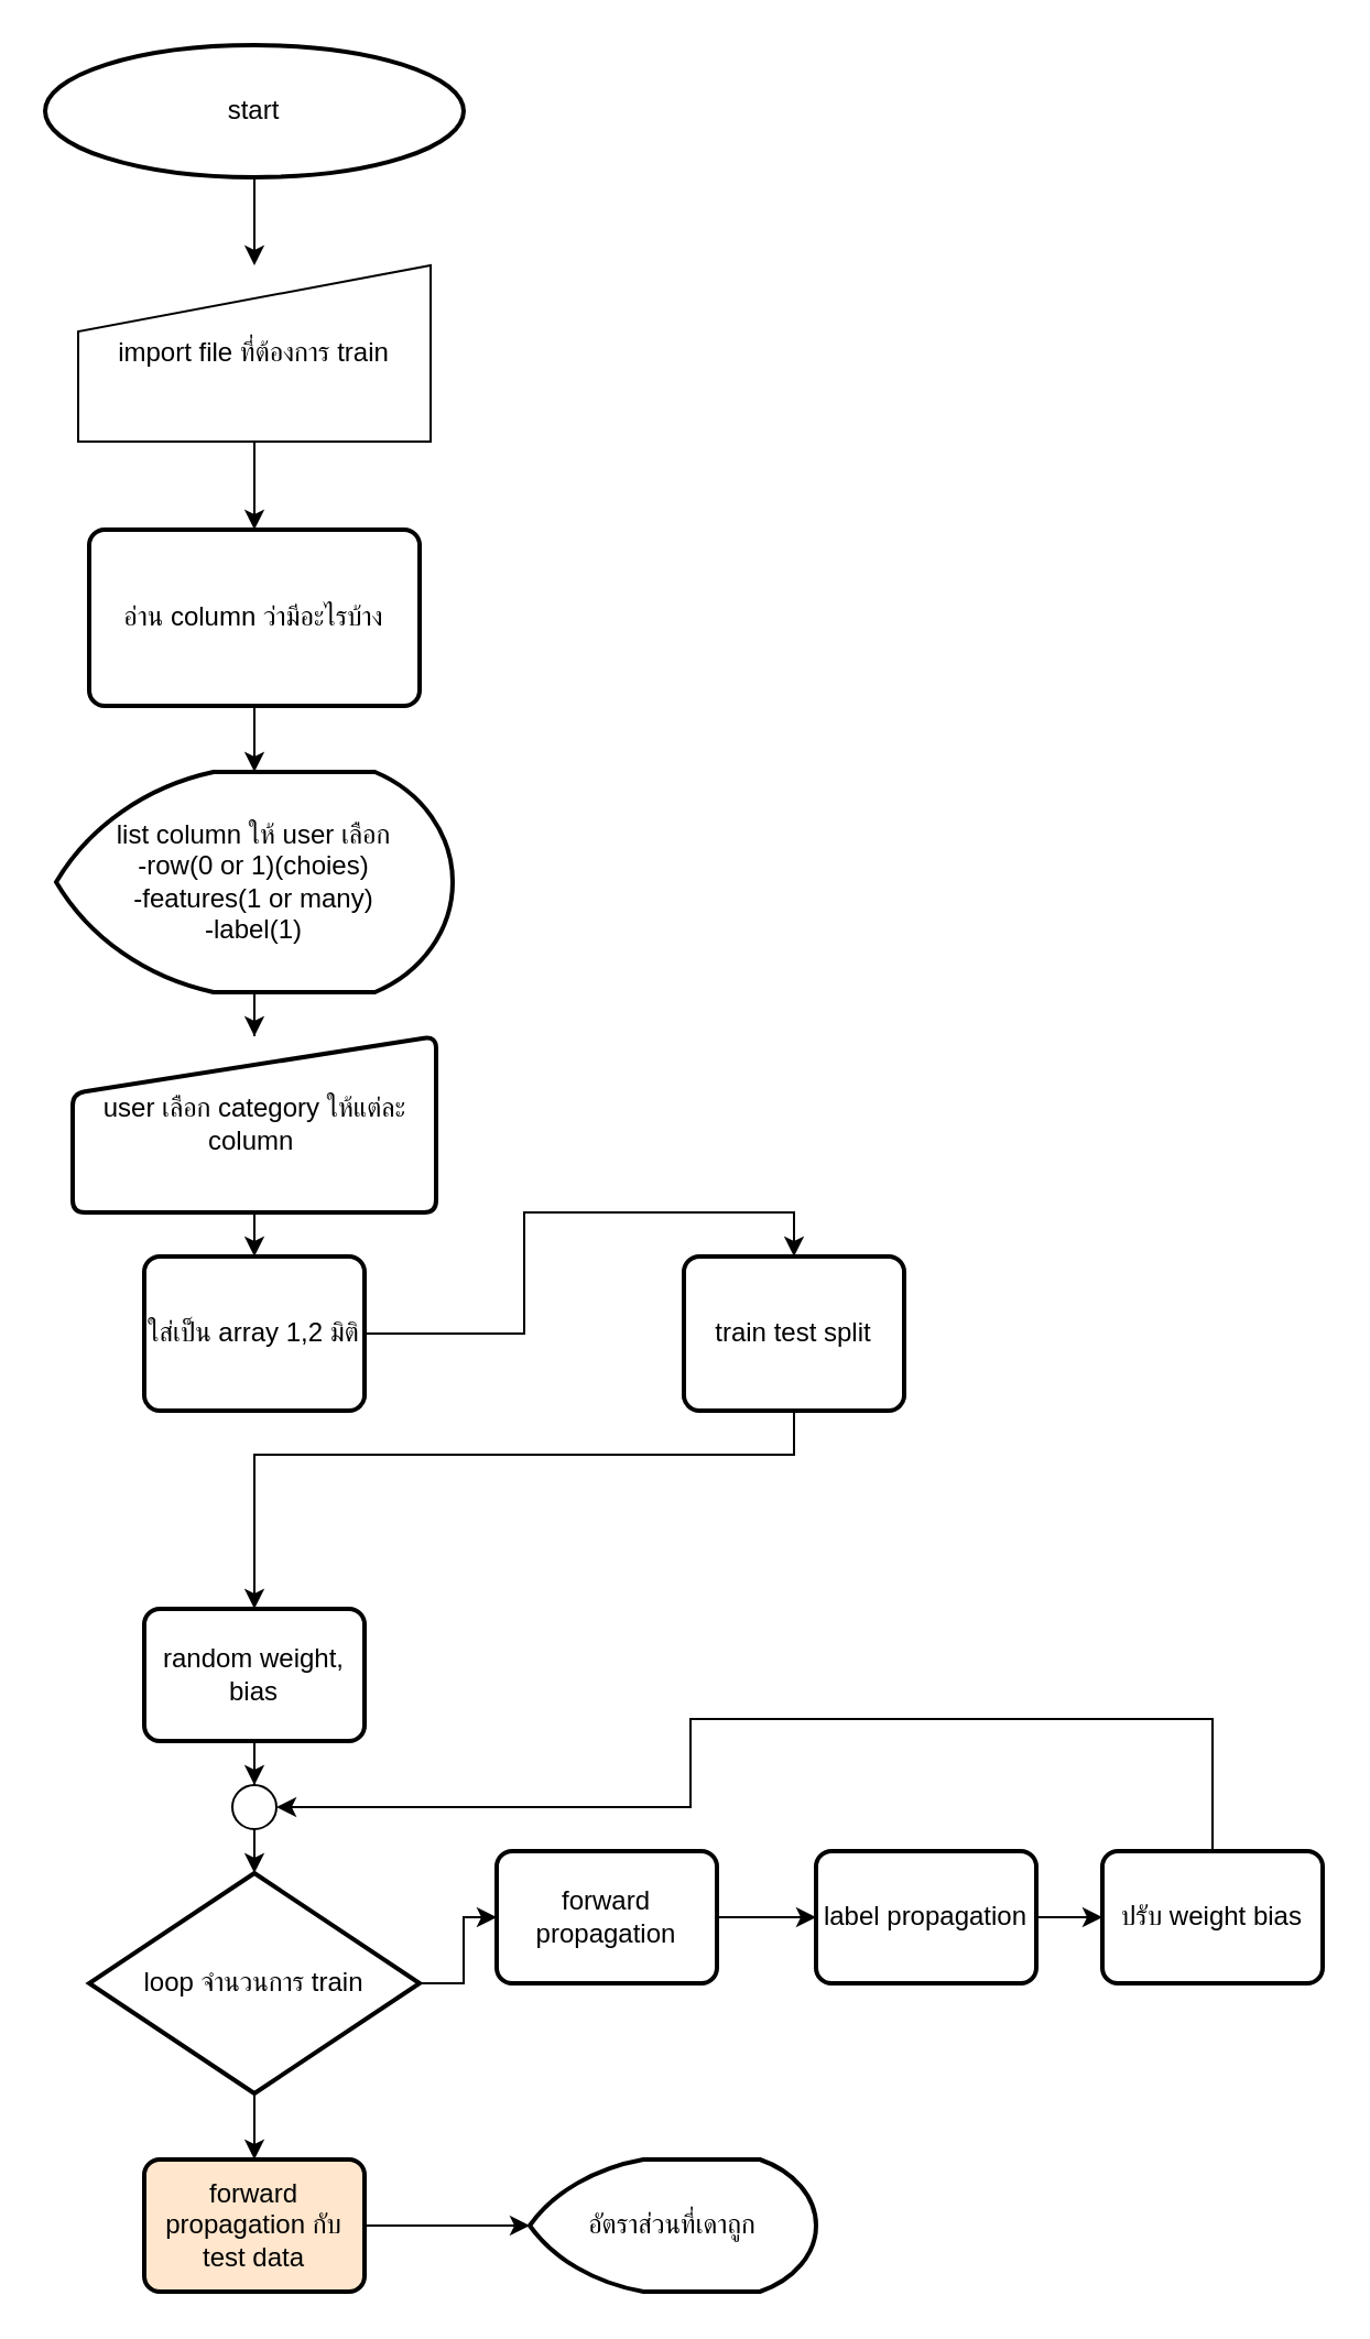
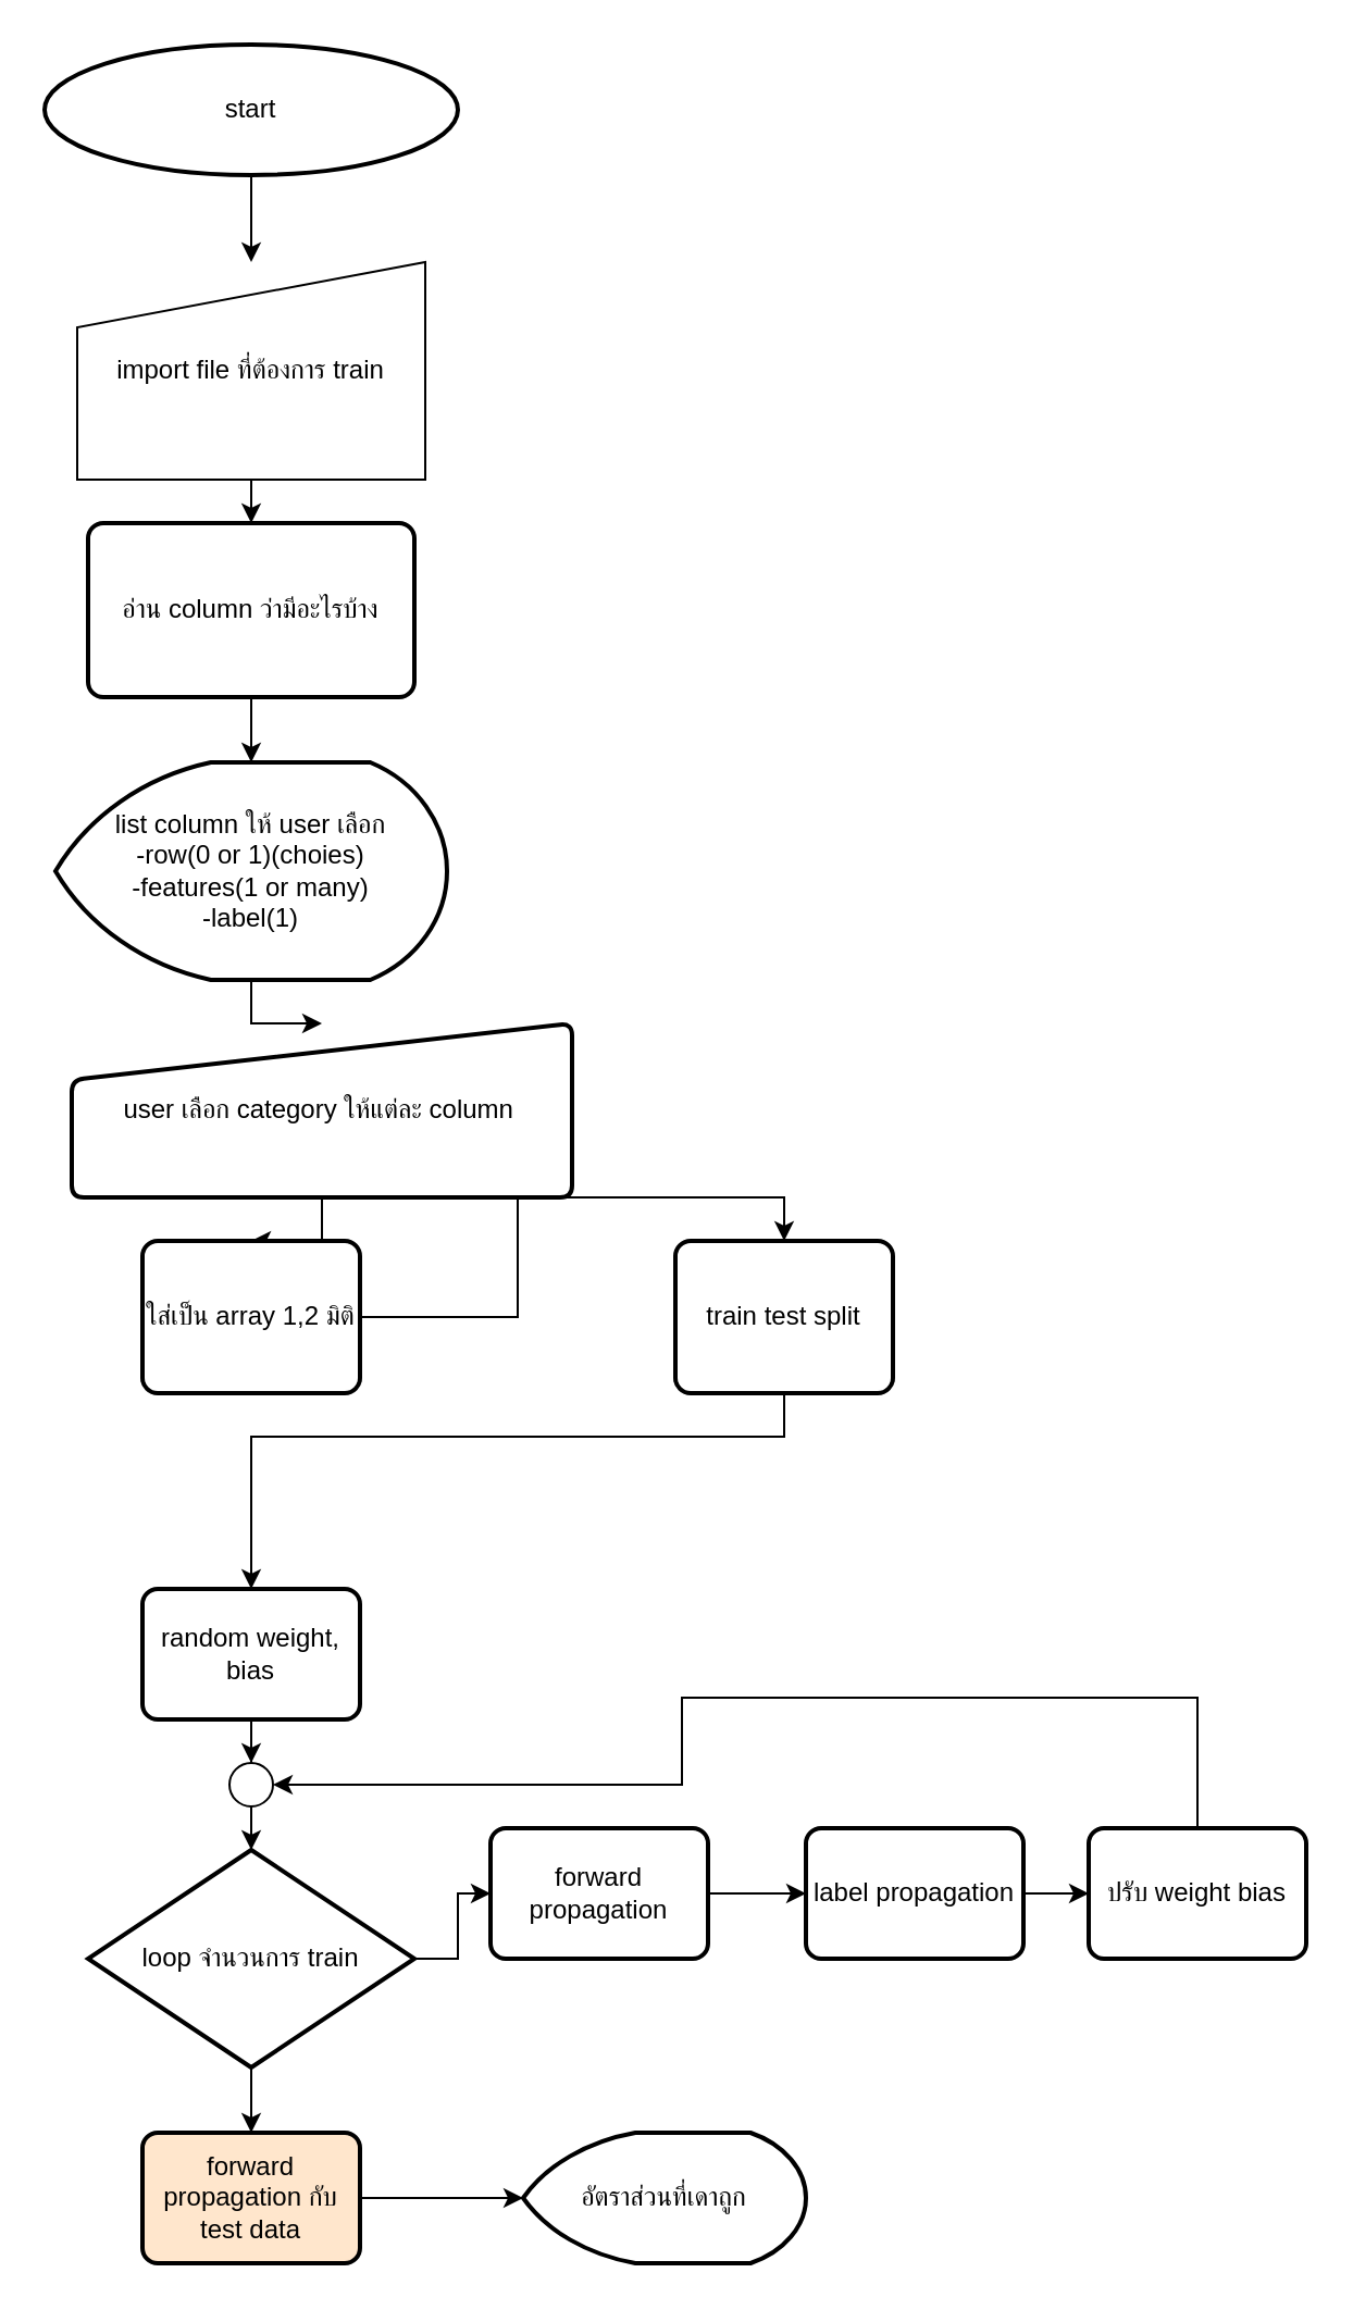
  <mxCell id="0" />
  <mxCell id="1" parent="0" />
  <mxCell id="2" style="edgeStyle=orthogonalEdgeStyle;rounded=0;orthogonalLoop=1;jettySize=auto;html=1;entryX=0.5;entryY=0;entryDx=0;entryDy=0;" edge="1" parent="1" source="3" target="5"><mxGeometry relative="1" as="geometry" /></mxCell>
  <mxCell id="3" value="start" style="strokeWidth=2;html=1;shape=mxgraph.flowchart.start_1;whiteSpace=wrap;" vertex="1" parent="1"><mxGeometry x="20" y="20" width="190" height="60" as="geometry" /></mxCell>
  <mxCell id="4" style="edgeStyle=orthogonalEdgeStyle;rounded=0;orthogonalLoop=1;jettySize=auto;html=1;entryX=0.5;entryY=0;entryDx=0;entryDy=0;" edge="1" parent="1" source="5" target="6"><mxGeometry relative="1" as="geometry" /></mxCell>
- <mxCell id="5" value="import file ที่ต้องการ train" style="shape=manualInput;whiteSpace=wrap;html=1;" vertex="1" parent="1"><mxGeometry x="35" y="120" width="160" height="80" as="geometry" /></mxCell>
+ <mxCell id="5" value="import file ที่ต้องการ train" style="shape=manualInput;whiteSpace=wrap;html=1;" vertex="1" parent="1"><mxGeometry x="35" y="120" width="160" height="100" as="geometry" /></mxCell>
  <mxCell id="6" value="อ่าน column ว่ามีอะไรบ้าง" style="rounded=1;whiteSpace=wrap;html=1;absoluteArcSize=1;arcSize=14;strokeWidth=2;" vertex="1" parent="1"><mxGeometry x="40" y="240" width="150" height="80" as="geometry" /></mxCell>
  <mxCell id="7" value="list column ให้ user เลือก&lt;div&gt;-row(0 or 1)(choies)&lt;/div&gt;&lt;div&gt;-features(1 or many)&lt;/div&gt;&lt;div&gt;-label(1)&lt;/div&gt;" style="strokeWidth=2;html=1;shape=mxgraph.flowchart.display;whiteSpace=wrap;" vertex="1" parent="1"><mxGeometry x="25" y="350" width="180" height="100" as="geometry" /></mxCell>
  <mxCell id="8" style="edgeStyle=orthogonalEdgeStyle;rounded=0;orthogonalLoop=1;jettySize=auto;html=1;entryX=0.5;entryY=0;entryDx=0;entryDy=0;entryPerimeter=0;" edge="1" parent="1" source="6" target="7"><mxGeometry relative="1" as="geometry" /></mxCell>
  <mxCell id="9" style="edgeStyle=orthogonalEdgeStyle;rounded=0;orthogonalLoop=1;jettySize=auto;html=1;entryX=0.5;entryY=0;entryDx=0;entryDy=0;" edge="1" parent="1" source="10" target="13"><mxGeometry relative="1" as="geometry" /></mxCell>
- <mxCell id="10" value="user เลือก category ให้แต่ละ column&amp;nbsp;" style="html=1;strokeWidth=2;shape=manualInput;whiteSpace=wrap;rounded=1;size=26;arcSize=11;" vertex="1" parent="1"><mxGeometry x="32.5" y="470" width="165" height="80" as="geometry" /></mxCell>
+ <mxCell id="10" value="user เลือก category ให้แต่ละ column&amp;nbsp;" style="html=1;strokeWidth=2;shape=manualInput;whiteSpace=wrap;rounded=1;size=26;arcSize=11;" vertex="1" parent="1"><mxGeometry x="32.5" y="470" width="230" height="80" as="geometry" /></mxCell>
  <mxCell id="11" style="edgeStyle=orthogonalEdgeStyle;rounded=0;orthogonalLoop=1;jettySize=auto;html=1;entryX=0.5;entryY=0;entryDx=0;entryDy=0;" edge="1" parent="1" source="7" target="10"><mxGeometry relative="1" as="geometry"><mxPoint x="190" y="500" as="targetPoint" /></mxGeometry></mxCell>
  <mxCell id="12" style="edgeStyle=orthogonalEdgeStyle;rounded=0;orthogonalLoop=1;jettySize=auto;html=1;entryX=0.5;entryY=0;entryDx=0;entryDy=0;" edge="1" parent="1" source="13" target="28"><mxGeometry relative="1" as="geometry" /></mxCell>
  <mxCell id="13" value="ใส่เป็น array 1,2 มิติ" style="rounded=1;whiteSpace=wrap;html=1;absoluteArcSize=1;arcSize=14;strokeWidth=2;" vertex="1" parent="1"><mxGeometry x="65" y="570" width="100" height="70" as="geometry" /></mxCell>
  <mxCell id="14" value="random weight, bias" style="rounded=1;whiteSpace=wrap;html=1;absoluteArcSize=1;arcSize=14;strokeWidth=2;" vertex="1" parent="1"><mxGeometry x="65" y="730" width="100" height="60" as="geometry" /></mxCell>
  <mxCell id="15" style="edgeStyle=orthogonalEdgeStyle;rounded=0;orthogonalLoop=1;jettySize=auto;html=1;" edge="1" parent="1" source="16" target="18"><mxGeometry relative="1" as="geometry" /></mxCell>
  <mxCell id="16" value="forward propagation" style="rounded=1;whiteSpace=wrap;html=1;absoluteArcSize=1;arcSize=14;strokeWidth=2;" vertex="1" parent="1"><mxGeometry x="225" y="840" width="100" height="60" as="geometry" /></mxCell>
  <mxCell id="17" style="edgeStyle=orthogonalEdgeStyle;rounded=0;orthogonalLoop=1;jettySize=auto;html=1;" edge="1" parent="1" source="18" target="22"><mxGeometry relative="1" as="geometry" /></mxCell>
  <mxCell id="18" value="label propagation" style="rounded=1;whiteSpace=wrap;html=1;absoluteArcSize=1;arcSize=14;strokeWidth=2;" vertex="1" parent="1"><mxGeometry x="370" y="840" width="100" height="60" as="geometry" /></mxCell>
  <mxCell id="19" style="edgeStyle=orthogonalEdgeStyle;rounded=0;orthogonalLoop=1;jettySize=auto;html=1;" edge="1" parent="1" source="21" target="16"><mxGeometry relative="1" as="geometry" /></mxCell>
  <mxCell id="20" style="edgeStyle=orthogonalEdgeStyle;rounded=0;orthogonalLoop=1;jettySize=auto;html=1;" edge="1" parent="1" source="21" target="30"><mxGeometry relative="1" as="geometry"><mxPoint x="115" y="990" as="targetPoint" /></mxGeometry></mxCell>
  <mxCell id="21" value="loop จำนวนการ train" style="strokeWidth=2;html=1;shape=mxgraph.flowchart.decision;whiteSpace=wrap;" vertex="1" parent="1"><mxGeometry x="40" y="850" width="150" height="100" as="geometry" /></mxCell>
  <mxCell id="22" value="ปรับ weight bias" style="rounded=1;whiteSpace=wrap;html=1;absoluteArcSize=1;arcSize=14;strokeWidth=2;" vertex="1" parent="1"><mxGeometry x="500" y="840" width="100" height="60" as="geometry" /></mxCell>
  <mxCell id="23" style="edgeStyle=orthogonalEdgeStyle;rounded=0;orthogonalLoop=1;jettySize=auto;html=1;" edge="1" parent="1" source="24" target="21"><mxGeometry relative="1" as="geometry" /></mxCell>
  <mxCell id="24" value="" style="verticalLabelPosition=bottom;verticalAlign=top;html=1;shape=mxgraph.flowchart.on-page_reference;" vertex="1" parent="1"><mxGeometry x="105" y="810" width="20" height="20" as="geometry" /></mxCell>
  <mxCell id="25" style="edgeStyle=orthogonalEdgeStyle;rounded=0;orthogonalLoop=1;jettySize=auto;html=1;entryX=0.5;entryY=0;entryDx=0;entryDy=0;entryPerimeter=0;" edge="1" parent="1" source="14" target="24"><mxGeometry relative="1" as="geometry" /></mxCell>
  <mxCell id="26" style="edgeStyle=orthogonalEdgeStyle;rounded=0;orthogonalLoop=1;jettySize=auto;html=1;entryX=1;entryY=0.5;entryDx=0;entryDy=0;entryPerimeter=0;" edge="1" parent="1" source="22" target="24"><mxGeometry relative="1" as="geometry"><Array as="points"><mxPoint x="550" y="780" /><mxPoint x="313" y="780" /><mxPoint x="313" y="820" /></Array></mxGeometry></mxCell>
  <mxCell id="27" style="edgeStyle=orthogonalEdgeStyle;rounded=0;orthogonalLoop=1;jettySize=auto;html=1;" edge="1" parent="1" source="28" target="14"><mxGeometry relative="1" as="geometry"><Array as="points"><mxPoint x="360" y="660" /><mxPoint x="115" y="660" /></Array></mxGeometry></mxCell>
  <mxCell id="28" value="train test split" style="rounded=1;whiteSpace=wrap;html=1;absoluteArcSize=1;arcSize=14;strokeWidth=2;" vertex="1" parent="1"><mxGeometry x="310" y="570" width="100" height="70" as="geometry" /></mxCell>
  <mxCell id="29" style="edgeStyle=orthogonalEdgeStyle;rounded=0;orthogonalLoop=1;jettySize=auto;html=1;" edge="1" parent="1" source="30" target="31"><mxGeometry relative="1" as="geometry" /></mxCell>
  <mxCell id="30" value="forward propagation กับ test data" style="rounded=1;whiteSpace=wrap;html=1;absoluteArcSize=1;arcSize=14;strokeWidth=2;fillColor=#ffe6cc;" vertex="1" parent="1"><mxGeometry x="65" y="980" width="100" height="60" as="geometry" /></mxCell>
  <mxCell id="31" value="อัตราส่วนที่เดาถูก" style="strokeWidth=2;html=1;shape=mxgraph.flowchart.display;whiteSpace=wrap;" vertex="1" parent="1"><mxGeometry x="240" y="980" width="130" height="60" as="geometry" /></mxCell>
